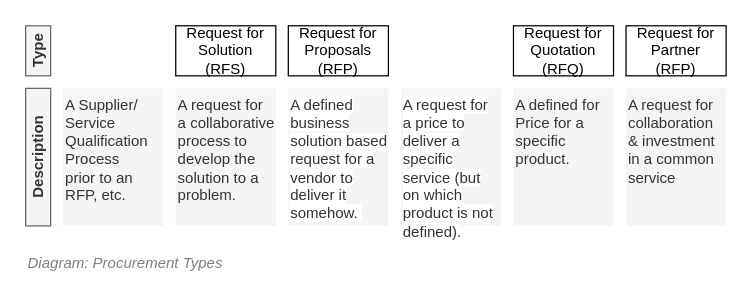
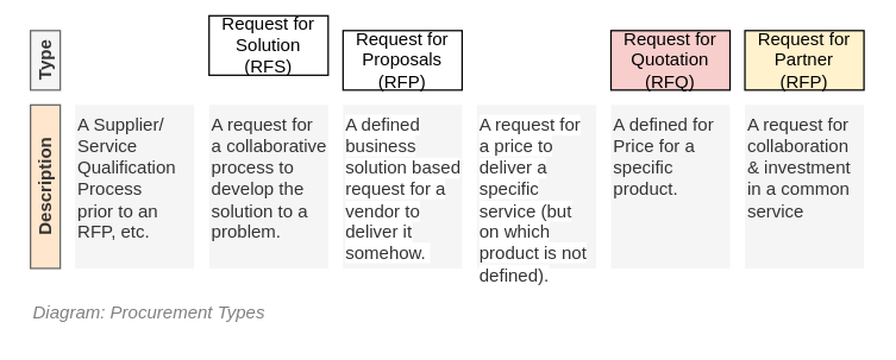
  <mxCell id="0" />
  <mxCell id="1" parent="0" />
  <mxCell id="2" value="Request for Proposals (RFP)" style="rounded=0;whiteSpace=wrap;html=1;" vertex="1" parent="1"><mxGeometry x="230" y="20" width="80" height="40" as="geometry" /></mxCell>
  <mxCell id="3" value="&lt;font style=&quot;font-size: 12px&quot;&gt;Diagram: Procurement Types&lt;/font&gt;" style="text;strokeColor=none;fillColor=none;html=1;fontSize=12;fontStyle=2;verticalAlign=middle;align=left;shadow=0;glass=0;comic=0;opacity=30;fontColor=#808080;" vertex="1" parent="1"><mxGeometry x="20" y="200" width="560" height="20" as="geometry" /></mxCell>
- <mxCell id="4" value="Request for Quotation&lt;br&gt;(RFQ)" style="rounded=0;whiteSpace=wrap;html=1;" vertex="1" parent="1"><mxGeometry x="410" y="20" width="80" height="40" as="geometry" /></mxCell>
+ <mxCell id="4" value="Request for Quotation&lt;br&gt;(RFQ)" style="rounded=0;whiteSpace=wrap;html=1;fillColor=#f8cecc;" vertex="1" parent="1"><mxGeometry x="410" y="20" width="80" height="40" as="geometry" /></mxCell>
  <mxCell id="5" value="A Supplier/ Service Qualification Process&lt;br&gt;prior to an RFP, etc." style="rounded=0;whiteSpace=wrap;html=1;fillColor=#f5f5f5;fontColor=#333333;strokeColor=none;align=left;verticalAlign=top;" vertex="1" parent="1"><mxGeometry x="50" y="70" width="80" height="110" as="geometry" /></mxCell>
  <mxCell id="6" value="A defined for Price for a specific product." style="rounded=0;whiteSpace=wrap;html=1;fillColor=#f5f5f5;fontColor=#333333;strokeColor=none;align=left;verticalAlign=top;" vertex="1" parent="1"><mxGeometry x="410" y="70" width="80" height="110" as="geometry" /></mxCell>
  <mxCell id="7" value="&lt;div&gt;&lt;font color=&quot;#333333&quot;&gt;&lt;span style=&quot;background-color: rgb(255 , 255 , 255)&quot;&gt;A defined business solution based request for a vendor to deliver it somehow.&amp;nbsp;&lt;/span&gt;&lt;/font&gt;&lt;/div&gt;" style="rounded=0;whiteSpace=wrap;html=1;fillColor=#f5f5f5;fontColor=#333333;strokeColor=none;align=left;verticalAlign=top;" vertex="1" parent="1"><mxGeometry x="230" y="70" width="80" height="110" as="geometry" /></mxCell>
- <mxCell id="8" value="Request for Solution (RFS)" style="rounded=0;whiteSpace=wrap;html=1;" vertex="1" parent="1"><mxGeometry x="140" y="20" width="80" height="40" as="geometry" /></mxCell>
+ <mxCell id="8" value="Request for Solution (RFS)" style="rounded=0;whiteSpace=wrap;html=1;" vertex="1" parent="1"><mxGeometry x="140" y="10" width="80" height="40" as="geometry" /></mxCell>
  <mxCell id="9" value="A request for a collaborative process to develop the solution to a problem.&amp;nbsp;" style="rounded=0;whiteSpace=wrap;html=1;fillColor=#f5f5f5;fontColor=#333333;strokeColor=none;align=left;verticalAlign=top;" vertex="1" parent="1"><mxGeometry x="140" y="70" width="80" height="110" as="geometry" /></mxCell>
- <mxCell id="10" value="Request for Partner&lt;br&gt;(RFP)" style="rounded=0;whiteSpace=wrap;html=1;" vertex="1" parent="1"><mxGeometry x="500" y="20" width="80" height="40" as="geometry" /></mxCell>
+ <mxCell id="10" value="Request for Partner&lt;br&gt;(RFP)" style="rounded=0;whiteSpace=wrap;html=1;fillColor=#fff2cc;" vertex="1" parent="1"><mxGeometry x="500" y="20" width="80" height="40" as="geometry" /></mxCell>
  <mxCell id="11" value="A request for collaboration &amp;amp; investment in a common service&amp;nbsp;" style="rounded=0;whiteSpace=wrap;html=1;fillColor=#f5f5f5;fontColor=#333333;strokeColor=none;align=left;verticalAlign=top;" vertex="1" parent="1"><mxGeometry x="500" y="70" width="80" height="110" as="geometry" /></mxCell>
  <mxCell id="12" value="&lt;div&gt;&lt;font color=&quot;#333333&quot;&gt;&lt;span style=&quot;background-color: rgb(255 , 255 , 255)&quot;&gt;A request for a price to deliver a specific service (but on which product is not defined).&lt;/span&gt;&lt;/font&gt;&lt;/div&gt;" style="rounded=0;whiteSpace=wrap;html=1;fillColor=#f5f5f5;fontColor=#333333;strokeColor=none;align=left;verticalAlign=top;" vertex="1" parent="1"><mxGeometry x="320" y="70" width="80" height="110" as="geometry" /></mxCell>
- <mxCell id="13" value="Description" style="rounded=0;whiteSpace=wrap;html=1;align=center;horizontal=0;fillColor=#f5f5f5;strokeColor=#666666;fontColor=#333333;fontStyle=1" vertex="1" parent="1"><mxGeometry x="20" y="70" width="20" height="110" as="geometry" /></mxCell>
+ <mxCell id="13" value="Description" style="rounded=0;whiteSpace=wrap;html=1;align=center;horizontal=0;fillColor=#ffe6cc;strokeColor=#666666;fontColor=#333333;fontStyle=1;" vertex="1" parent="1"><mxGeometry x="20" y="70" width="20" height="110" as="geometry" /></mxCell>
  <mxCell id="14" value="Type" style="rounded=0;whiteSpace=wrap;html=1;align=center;horizontal=0;fillColor=#f5f5f5;strokeColor=#666666;fontColor=#333333;fontStyle=1" vertex="1" parent="1"><mxGeometry x="20" y="20" width="20" height="40" as="geometry" /></mxCell>
